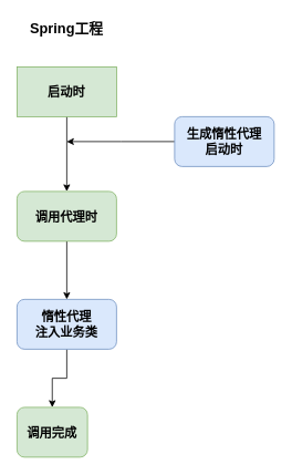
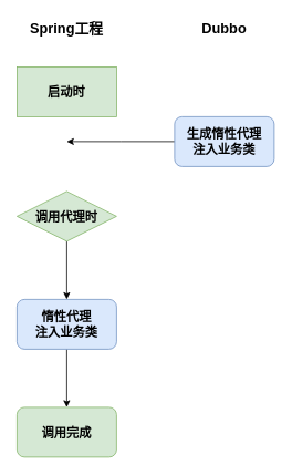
  <mxCell id="0" />
  <mxCell id="1" parent="0" />
- <mxCell id="2" style="edgeStyle=orthogonalEdgeStyle;rounded=0;orthogonalLoop=1;jettySize=auto;html=1;exitX=0.5;exitY=1;exitDx=0;exitDy=0;" edge="1" parent="1" source="3" target="5"><mxGeometry relative="1" as="geometry" /></mxCell>
  <mxCell id="3" value="&lt;font style=&quot;font-size: 15px;&quot;&gt;&lt;b&gt;启动时&lt;/b&gt;&lt;/font&gt;" style="whiteSpace=wrap;html=1;fillColor=#d5e8d4;strokeColor=#82b366;rounded=0;" vertex="1" parent="1"><mxGeometry x="20" y="80" width="120" height="60" as="geometry" /></mxCell>
  <mxCell id="4" style="edgeStyle=orthogonalEdgeStyle;rounded=0;orthogonalLoop=1;jettySize=auto;html=1;entryX=0.5;entryY=0;entryDx=0;entryDy=0;exitX=0.5;exitY=1;exitDx=0;exitDy=0;" edge="1" parent="1" source="5" target="10"><mxGeometry relative="1" as="geometry"><mxPoint x="80" y="460" as="targetPoint" /></mxGeometry></mxCell>
- <mxCell id="5" value="&lt;font style=&quot;font-size: 15px;&quot;&gt;&lt;b&gt;调用代理时&lt;/b&gt;&lt;/font&gt;" style="rounded=1;whiteSpace=wrap;html=1;fillColor=#d5e8d4;strokeColor=#82b366;" vertex="1" parent="1"><mxGeometry x="20" y="230" width="120" height="60" as="geometry" /></mxCell>
+ <mxCell id="5" value="&lt;font style=&quot;font-size: 15px;&quot;&gt;&lt;b&gt;调用代理时&lt;/b&gt;&lt;/font&gt;" style="rhombus;whiteSpace=wrap;html=1;fillColor=#d5e8d4;strokeColor=#82b366;" vertex="1" parent="1"><mxGeometry x="20" y="230" width="120" height="60" as="geometry" /></mxCell>
+ <mxCell id="6" value="&lt;font style=&quot;font-size: 17px;&quot;&gt;&lt;b&gt;Dubbo&lt;/b&gt;&lt;/font&gt;" style="text;html=1;strokeColor=none;fillColor=none;align=center;verticalAlign=middle;whiteSpace=wrap;rounded=0;" vertex="1" parent="1"><mxGeometry x="240" y="20" width="60" height="30" as="geometry" /></mxCell>
  <mxCell id="7" style="edgeStyle=orthogonalEdgeStyle;rounded=0;orthogonalLoop=1;jettySize=auto;html=1;exitX=0;exitY=0.5;exitDx=0;exitDy=0;" edge="1" parent="1" source="8"><mxGeometry relative="1" as="geometry"><mxPoint x="80" y="170" as="targetPoint" /></mxGeometry></mxCell>
- <mxCell id="8" value="&lt;b&gt;&lt;font style=&quot;font-size: 15px;&quot;&gt;生成惰性代理&lt;br&gt;启动时&lt;br&gt;&lt;/font&gt;&lt;/b&gt;" style="rounded=1;whiteSpace=wrap;html=1;fillColor=#dae8fc;strokeColor=#6c8ebf;" vertex="1" parent="1"><mxGeometry x="210" y="140" width="120" height="60" as="geometry" /></mxCell>
+ <mxCell id="8" value="&lt;b&gt;&lt;font style=&quot;font-size: 15px;&quot;&gt;生成惰性代理&lt;br&gt;注入业务类&lt;br&gt;&lt;/font&gt;&lt;/b&gt;" style="rounded=1;whiteSpace=wrap;html=1;fillColor=#dae8fc;strokeColor=#6c8ebf;" vertex="1" parent="1"><mxGeometry x="210" y="140" width="120" height="60" as="geometry" /></mxCell>
  <mxCell id="9" style="edgeStyle=orthogonalEdgeStyle;rounded=0;orthogonalLoop=1;jettySize=auto;html=1;exitX=0.5;exitY=1;exitDx=0;exitDy=0;" edge="1" parent="1" source="10" target="12"><mxGeometry relative="1" as="geometry" /></mxCell>
  <mxCell id="10" value="&lt;b&gt;&lt;font style=&quot;font-size: 15px;&quot;&gt;惰性代理&lt;br&gt;注入业务类&lt;br&gt;&lt;/font&gt;&lt;/b&gt;" style="rounded=1;whiteSpace=wrap;html=1;fillColor=#dae8fc;strokeColor=#6c8ebf;" vertex="1" parent="1"><mxGeometry x="20" y="360" width="120" height="60" as="geometry" /></mxCell>
  <mxCell id="11" value="&lt;font style=&quot;font-size: 17px;&quot;&gt;&lt;b&gt;Spring工程&lt;/b&gt;&lt;/font&gt;" style="text;html=1;strokeColor=none;fillColor=none;align=center;verticalAlign=middle;whiteSpace=wrap;rounded=0;" vertex="1" parent="1"><mxGeometry x="30" y="20" width="100" height="30" as="geometry" /></mxCell>
- <mxCell id="12" value="&lt;font style=&quot;font-size: 15px;&quot;&gt;&lt;b&gt;调用完成&lt;/b&gt;&lt;/font&gt;" style="rounded=1;whiteSpace=wrap;html=1;fillColor=#d5e8d4;strokeColor=#82b366;" vertex="1" parent="1"><mxGeometry x="20" y="490" width="85" height="60" as="geometry" /></mxCell>
+ <mxCell id="12" value="&lt;font style=&quot;font-size: 15px;&quot;&gt;&lt;b&gt;调用完成&lt;/b&gt;&lt;/font&gt;" style="rounded=1;whiteSpace=wrap;html=1;fillColor=#d5e8d4;strokeColor=#82b366;" vertex="1" parent="1"><mxGeometry x="20" y="490" width="120" height="60" as="geometry" /></mxCell>
